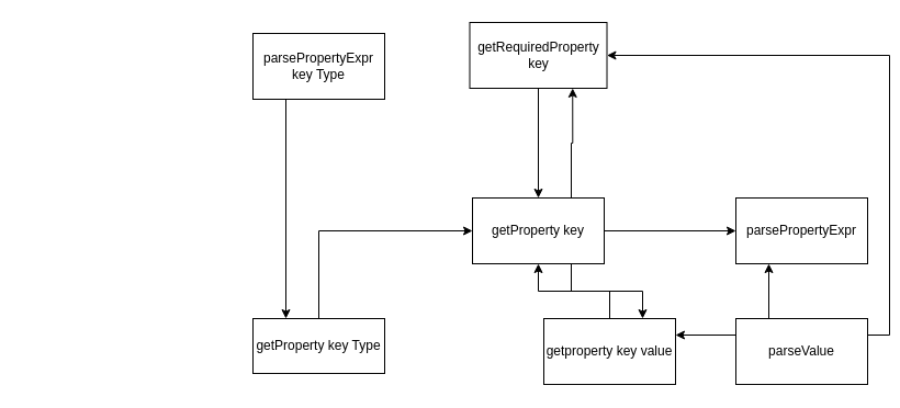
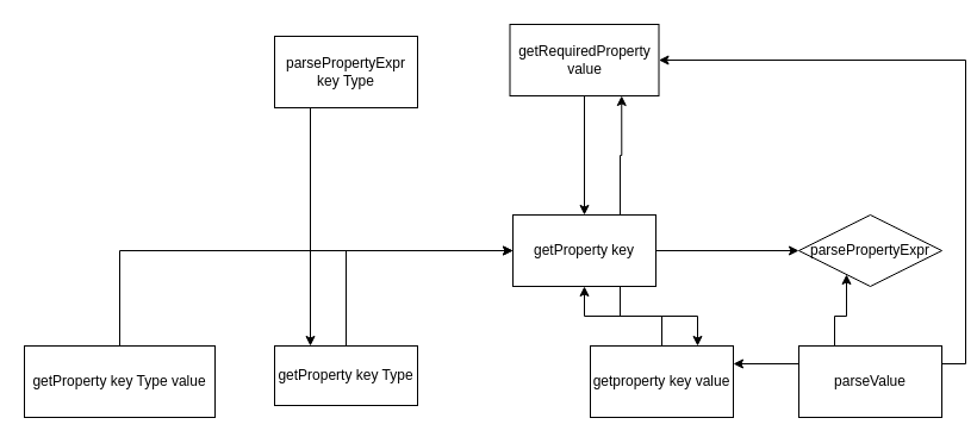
  <mxCell id="0" />
  <mxCell id="1" parent="0" />
  <mxCell id="2" style="edgeStyle=orthogonalEdgeStyle;rounded=0;orthogonalLoop=1;jettySize=auto;html=1;exitX=1;exitY=0.5;exitDx=0;exitDy=0;entryX=0;entryY=0.5;entryDx=0;entryDy=0;" parent="1" source="5" target="8" edge="1"><mxGeometry relative="1" as="geometry" /></mxCell>
  <mxCell id="3" style="edgeStyle=orthogonalEdgeStyle;rounded=0;orthogonalLoop=1;jettySize=auto;html=1;exitX=0.75;exitY=1;exitDx=0;exitDy=0;entryX=0.75;entryY=0;entryDx=0;entryDy=0;" parent="1" source="5" target="7" edge="1"><mxGeometry relative="1" as="geometry" /></mxCell>
  <mxCell id="4" style="edgeStyle=orthogonalEdgeStyle;rounded=0;orthogonalLoop=1;jettySize=auto;html=1;exitX=0.75;exitY=0;exitDx=0;exitDy=0;entryX=0.75;entryY=1;entryDx=0;entryDy=0;" parent="1" source="5" target="14" edge="1"><mxGeometry relative="1" as="geometry" /></mxCell>
  <mxCell id="5" value="getProperty key" style="rounded=0;whiteSpace=wrap;html=1;" parent="1" vertex="1"><mxGeometry x="430" y="180" width="120" height="60" as="geometry" /></mxCell>
  <mxCell id="6" style="edgeStyle=orthogonalEdgeStyle;rounded=0;orthogonalLoop=1;jettySize=auto;html=1;exitX=0.5;exitY=0;exitDx=0;exitDy=0;entryX=0.5;entryY=1;entryDx=0;entryDy=0;" parent="1" source="7" target="5" edge="1"><mxGeometry relative="1" as="geometry" /></mxCell>
  <mxCell id="7" value="getproperty key value" style="whiteSpace=wrap;html=1;" parent="1" vertex="1"><mxGeometry x="495" y="290" width="120" height="60" as="geometry" /></mxCell>
- <mxCell id="8" value="parsePropertyExpr" style="rounded=0;whiteSpace=wrap;html=1;" parent="1" vertex="1"><mxGeometry x="670" y="180" width="120" height="60" as="geometry" /></mxCell>
+ <mxCell id="8" value="parsePropertyExpr" style="rhombus;whiteSpace=wrap;html=1;" parent="1" vertex="1"><mxGeometry x="670" y="180" width="120" height="60" as="geometry" /></mxCell>
  <mxCell id="9" style="edgeStyle=orthogonalEdgeStyle;rounded=0;orthogonalLoop=1;jettySize=auto;html=1;exitX=0.5;exitY=0;exitDx=0;exitDy=0;entryX=0;entryY=0.5;entryDx=0;entryDy=0;" parent="1" source="10" target="5" edge="1"><mxGeometry relative="1" as="geometry" /></mxCell>
  <mxCell id="10" value="getProperty key Type" style="whiteSpace=wrap;html=1;" parent="1" vertex="1"><mxGeometry x="230" y="290" width="120" height="50" as="geometry" /></mxCell>
+ <mxCell id="11" style="edgeStyle=orthogonalEdgeStyle;rounded=0;orthogonalLoop=1;jettySize=auto;html=1;exitX=0.5;exitY=0;exitDx=0;exitDy=0;entryX=0;entryY=0.5;entryDx=0;entryDy=0;" parent="1" source="12" target="5" edge="1"><mxGeometry relative="1" as="geometry" /></mxCell>
+ <mxCell id="12" value="getProperty key Type value" style="whiteSpace=wrap;html=1;" parent="1" vertex="1"><mxGeometry x="20" y="290" width="160" height="60" as="geometry" /></mxCell>
  <mxCell id="13" style="edgeStyle=orthogonalEdgeStyle;rounded=0;orthogonalLoop=1;jettySize=auto;html=1;exitX=0.5;exitY=1;exitDx=0;exitDy=0;entryX=0.5;entryY=0;entryDx=0;entryDy=0;" parent="1" source="14" target="5" edge="1"><mxGeometry relative="1" as="geometry" /></mxCell>
- <mxCell id="14" value="getRequiredProperty key" style="whiteSpace=wrap;html=1;" parent="1" vertex="1"><mxGeometry x="427.5" y="20" width="125" height="60" as="geometry" /></mxCell>
+ <mxCell id="14" value="getRequiredProperty value" style="whiteSpace=wrap;html=1;" parent="1" vertex="1"><mxGeometry x="427.5" y="20" width="125" height="60" as="geometry" /></mxCell>
  <mxCell id="15" style="edgeStyle=orthogonalEdgeStyle;rounded=0;orthogonalLoop=1;jettySize=auto;html=1;exitX=0.25;exitY=1;exitDx=0;exitDy=0;entryX=0.25;entryY=0;entryDx=0;entryDy=0;" parent="1" source="16" target="10" edge="1"><mxGeometry relative="1" as="geometry" /></mxCell>
  <mxCell id="16" value="parsePropertyExpr key Type" style="whiteSpace=wrap;html=1;" parent="1" vertex="1"><mxGeometry x="230" y="30" width="120" height="60" as="geometry" /></mxCell>
  <mxCell id="17" style="edgeStyle=orthogonalEdgeStyle;rounded=0;orthogonalLoop=1;jettySize=auto;html=1;exitX=0.25;exitY=0;exitDx=0;exitDy=0;entryX=0.25;entryY=1;entryDx=0;entryDy=0;" parent="1" source="20" target="8" edge="1"><mxGeometry relative="1" as="geometry" /></mxCell>
  <mxCell id="18" style="edgeStyle=orthogonalEdgeStyle;rounded=0;orthogonalLoop=1;jettySize=auto;html=1;exitX=0;exitY=0.25;exitDx=0;exitDy=0;entryX=1;entryY=0.25;entryDx=0;entryDy=0;" parent="1" source="20" target="7" edge="1"><mxGeometry relative="1" as="geometry" /></mxCell>
  <mxCell id="19" style="edgeStyle=orthogonalEdgeStyle;rounded=0;orthogonalLoop=1;jettySize=auto;html=1;exitX=1;exitY=0.25;exitDx=0;exitDy=0;entryX=1;entryY=0.5;entryDx=0;entryDy=0;" parent="1" source="20" target="14" edge="1"><mxGeometry relative="1" as="geometry" /></mxCell>
  <mxCell id="20" value="parseValue" style="whiteSpace=wrap;html=1;" parent="1" vertex="1"><mxGeometry x="670" y="290" width="120" height="60" as="geometry" /></mxCell>
